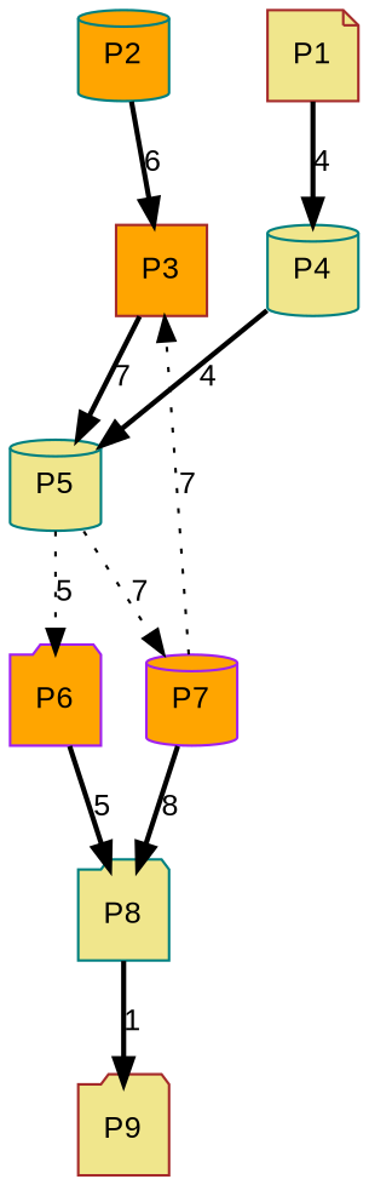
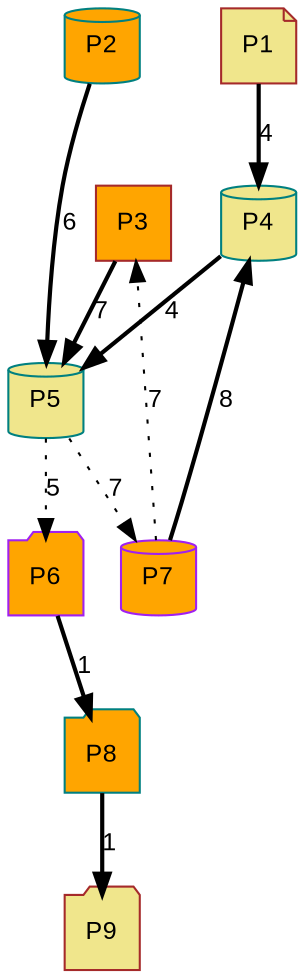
  digraph {
    rankdir=TB
    splines=true
    node [color=teal fillcolor=orange fixedsize=true fontcolor=black fontname=arial fontsize=12 margin=0 shape=cylinder style=filled]
    edge [fontcolor=black fontname=arial fontsize=12 margin=0 style=bold]
    n1 [color=brown fillcolor=khaki label=P1 shape=note width=0.5]
    n2 [label=P2 width=0.5]
    n3 [color=brown label=P3 shape=box width=0.5]
    n4 [fillcolor=khaki label=P4 width=0.5]
    n5 [fillcolor=khaki label=P5 width=0.5]
    n6 [color=purple label=P6 shape=folder width=0.5]
    n7 [color=purple label=P7 width=0.5]
-   n8 [fillcolor=khaki label=P8 shape=folder width=0.5]
+   n8 [label=P8 shape=folder width=0.5]
    n9 [color=brown fillcolor=khaki label=P9 shape=folder width=0.5]
    subgraph sub_1 {
      rank=same
      n1
      n2
    }
    subgraph sub_2 {
      rank=same
      n3
      n4
    }
    subgraph sub_3 {
      rank=same
      n5
    }
    subgraph sub_4 {
      rank=same
      n6
      n7
    }
    subgraph sub_5 {
      rank=same
      n8
    }
    subgraph sub_6 {
      rank=same
      n9
    }
    n1 -> n4 [label=4]
-   n2 -> n3 [label=6]
+   n2 -> n5 [label=6]
    n3 -> n5 [label=7]
    n4 -> n5 [label=4]
    n5 -> n6 [label=5 style=dotted]
    n5 -> n7 [label=7 style=dotted]
-   n6 -> n8 [label=5]
+   n6 -> n8 [label=1]
    n7 -> n3 [label=7 style=dotted]
-   n7 -> n8 [label=8]
+   n7 -> n4 [label=8]
    n8 -> n9 [label=1]
  }
